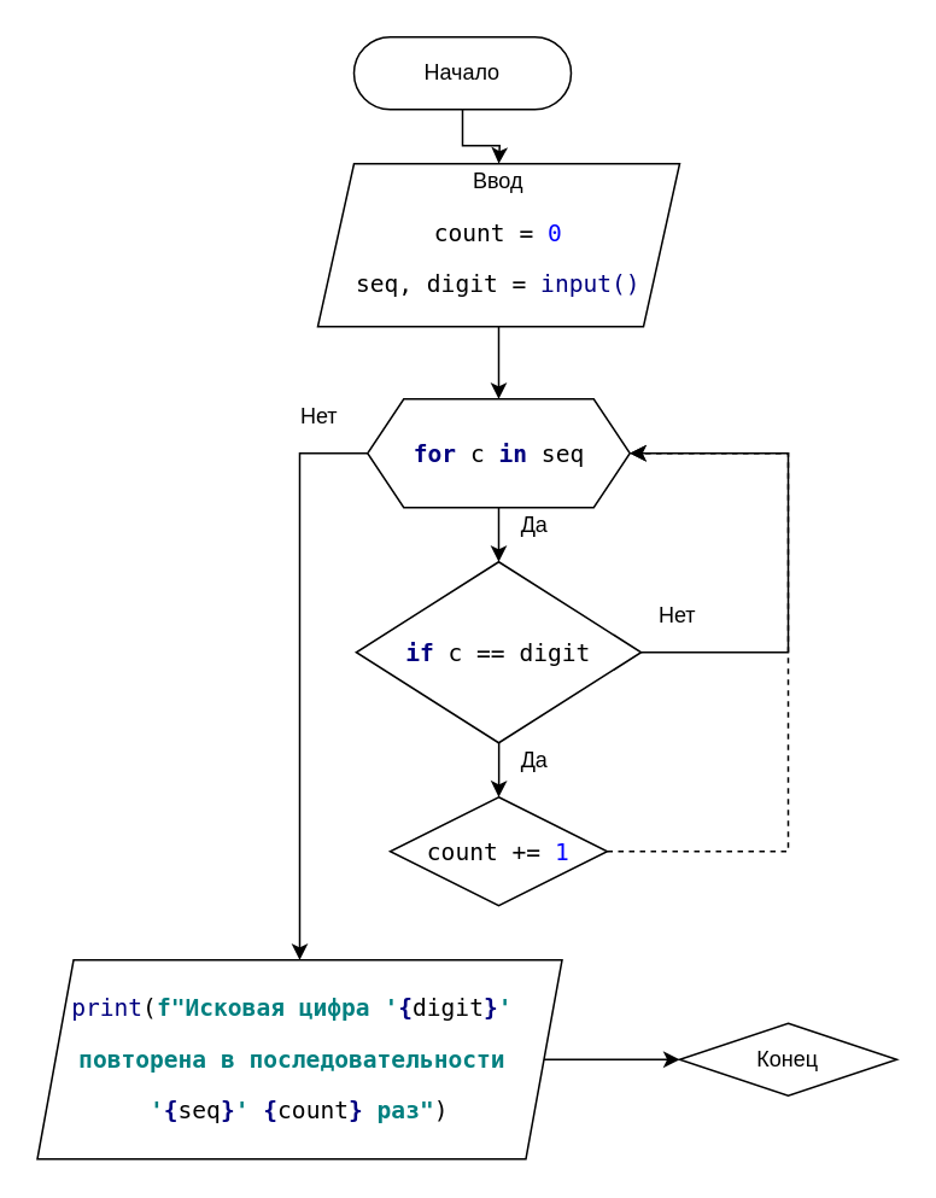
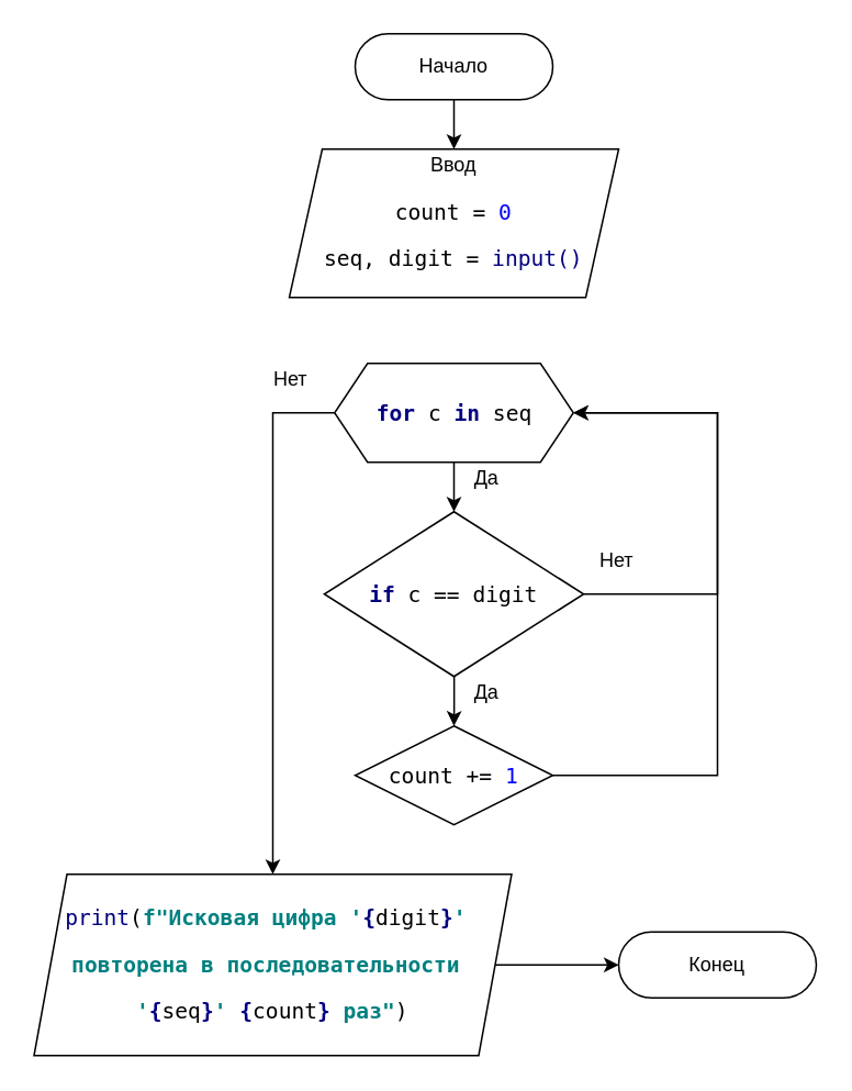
  <mxCell id="0" />
  <mxCell id="1" parent="0" />
  <mxCell id="2" style="edgeStyle=orthogonalEdgeStyle;rounded=0;orthogonalLoop=1;jettySize=auto;html=1;entryX=0.5;entryY=0;entryDx=0;entryDy=0;" edge="1" parent="1" source="3"><mxGeometry relative="1" as="geometry"><mxPoint x="275" y="90" as="targetPoint" /></mxGeometry></mxCell>
- <mxCell id="3" value="Начало" style="rounded=1;whiteSpace=wrap;html=1;fontSize=12;glass=0;strokeWidth=1;shadow=0;arcSize=50;" vertex="1" parent="1"><mxGeometry x="195" y="20" width="120" height="40" as="geometry" /></mxCell>
- <mxCell id="4" value="" style="edgeStyle=orthogonalEdgeStyle;rounded=0;orthogonalLoop=1;jettySize=auto;html=1;" edge="1" parent="1" source="5" target="8"><mxGeometry relative="1" as="geometry" /></mxCell>
+ <mxCell id="3" value="Начало" style="rounded=1;whiteSpace=wrap;html=1;fontSize=12;glass=0;strokeWidth=1;shadow=0;arcSize=50;" vertex="1" parent="1"><mxGeometry x="215" y="20" width="120" height="40" as="geometry" /></mxCell>
  <mxCell id="5" value="Ввод&lt;br&gt;&lt;pre style=&quot;background-color: rgb(255 , 255 , 255) ; font-family: &amp;#34;jetbrains mono&amp;#34; , monospace ; font-size: 9.8pt&quot;&gt;&lt;pre style=&quot;font-family: &amp;#34;jetbrains mono&amp;#34; , monospace ; font-size: 9.8pt&quot;&gt;count = &lt;span style=&quot;color: rgb(0 , 0 , 255)&quot;&gt;0&lt;/span&gt;&lt;/pre&gt;&lt;/pre&gt;&lt;pre style=&quot;background-color: rgb(255 , 255 , 255) ; font-family: &amp;#34;jetbrains mono&amp;#34; , monospace ; font-size: 9.8pt&quot;&gt;&lt;pre style=&quot;font-family: &amp;#34;jetbrains mono&amp;#34; , monospace ; font-size: 9.8pt&quot;&gt;&lt;span style=&quot;font-family: &amp;#34;jetbrains mono&amp;#34; , monospace ; font-size: 9.8pt&quot;&gt;seq, digit&lt;/span&gt; = &lt;span style=&quot;color: rgb(0 , 0 , 128) ; font-family: &amp;#34;jetbrains mono&amp;#34; , monospace ; font-size: 9.8pt&quot;&gt;input()&lt;/span&gt;&lt;/pre&gt;&lt;/pre&gt;" style="shape=parallelogram;perimeter=parallelogramPerimeter;whiteSpace=wrap;html=1;fixedSize=1;rounded=0;shadow=0;strokeWidth=1;glass=0;arcSize=50;" vertex="1" parent="1"><mxGeometry x="175" y="90" width="200" height="90" as="geometry" /></mxCell>
  <mxCell id="6" value="" style="edgeStyle=orthogonalEdgeStyle;rounded=0;orthogonalLoop=1;jettySize=auto;html=1;" edge="1" parent="1" source="8"><mxGeometry relative="1" as="geometry"><mxPoint x="275" y="310" as="targetPoint" /></mxGeometry></mxCell>
  <mxCell id="7" style="edgeStyle=orthogonalEdgeStyle;rounded=0;orthogonalLoop=1;jettySize=auto;html=1;entryX=0.5;entryY=0;entryDx=0;entryDy=0;" edge="1" parent="1" source="8" target="20"><mxGeometry relative="1" as="geometry"><Array as="points"><mxPoint x="165" y="250" /><mxPoint x="165" y="530" /></Array></mxGeometry></mxCell>
  <mxCell id="8" value="&lt;pre style=&quot;background-color: rgb(255 , 255 , 255) ; font-family: &amp;#34;jetbrains mono&amp;#34; , monospace ; font-size: 9.8pt&quot;&gt;&lt;pre style=&quot;font-family: &amp;#34;jetbrains mono&amp;#34; , monospace ; font-size: 9.8pt&quot;&gt;&lt;span style=&quot;color: rgb(0 , 0 , 128) ; font-weight: bold&quot;&gt;for &lt;/span&gt;c &lt;span style=&quot;color: rgb(0 , 0 , 128) ; font-weight: bold&quot;&gt;in &lt;/span&gt;seq&lt;/pre&gt;&lt;/pre&gt;" style="shape=hexagon;perimeter=hexagonPerimeter2;whiteSpace=wrap;html=1;fixedSize=1;" vertex="1" parent="1"><mxGeometry x="202.5" y="220" width="145" height="60" as="geometry" /></mxCell>
  <mxCell id="9" value="Да" style="text;html=1;strokeColor=none;fillColor=none;align=center;verticalAlign=middle;whiteSpace=wrap;rounded=0;" vertex="1" parent="1"><mxGeometry x="275" y="280" width="40" height="20" as="geometry" /></mxCell>
  <mxCell id="10" value="Нет" style="text;html=1;strokeColor=none;fillColor=none;align=center;verticalAlign=middle;whiteSpace=wrap;rounded=0;" vertex="1" parent="1"><mxGeometry x="156.25" y="220" width="40" height="20" as="geometry" /></mxCell>
  <mxCell id="11" value="" style="edgeStyle=orthogonalEdgeStyle;rounded=0;orthogonalLoop=1;jettySize=auto;html=1;" edge="1" parent="1" source="13" target="17"><mxGeometry relative="1" as="geometry" /></mxCell>
  <mxCell id="12" style="edgeStyle=orthogonalEdgeStyle;rounded=0;orthogonalLoop=1;jettySize=auto;html=1;entryX=1;entryY=0.5;entryDx=0;entryDy=0;" edge="1" parent="1" source="13" target="8"><mxGeometry relative="1" as="geometry"><Array as="points"><mxPoint x="435" y="360" /><mxPoint x="435" y="250" /></Array></mxGeometry></mxCell>
  <mxCell id="13" value="&lt;pre style=&quot;background-color: rgb(255 , 255 , 255) ; font-family: &amp;#34;jetbrains mono&amp;#34; , monospace ; font-size: 9.8pt&quot;&gt;&lt;pre style=&quot;font-family: &amp;#34;jetbrains mono&amp;#34; , monospace ; font-size: 9.8pt&quot;&gt;&lt;span style=&quot;color: rgb(0 , 0 , 128) ; font-weight: bold&quot;&gt;if &lt;/span&gt;c == digit&lt;/pre&gt;&lt;/pre&gt;" style="rhombus;whiteSpace=wrap;html=1;rounded=0;glass=0;" vertex="1" parent="1"><mxGeometry x="196.25" y="310" width="157.5" height="100" as="geometry" /></mxCell>
- <mxCell id="14" value="Конец" style="rhombus;whiteSpace=wrap;html=1;fontSize=12;glass=0;strokeWidth=1;shadow=0;arcSize=50;" vertex="1" parent="1"><mxGeometry x="375" y="565" width="120" height="40" as="geometry" /></mxCell>
+ <mxCell id="14" value="Конец" style="rounded=1;whiteSpace=wrap;html=1;fontSize=12;glass=0;strokeWidth=1;shadow=0;arcSize=50;" vertex="1" parent="1"><mxGeometry x="375" y="565" width="120" height="40" as="geometry" /></mxCell>
  <mxCell id="15" value="Да" style="text;html=1;strokeColor=none;fillColor=none;align=center;verticalAlign=middle;whiteSpace=wrap;rounded=0;" vertex="1" parent="1"><mxGeometry x="275" y="410" width="40" height="20" as="geometry" /></mxCell>
- <mxCell id="16" style="edgeStyle=orthogonalEdgeStyle;rounded=0;orthogonalLoop=1;jettySize=auto;html=1;entryX=1;entryY=0.5;entryDx=0;entryDy=0;dashed=1;" edge="1" parent="1" source="17" target="8"><mxGeometry relative="1" as="geometry"><Array as="points"><mxPoint x="435" y="470" /><mxPoint x="435" y="250" /></Array></mxGeometry></mxCell>
+ <mxCell id="16" style="edgeStyle=orthogonalEdgeStyle;rounded=0;orthogonalLoop=1;jettySize=auto;html=1;entryX=1;entryY=0.5;entryDx=0;entryDy=0;" edge="1" parent="1" source="17" target="8"><mxGeometry relative="1" as="geometry"><Array as="points"><mxPoint x="435" y="470" /><mxPoint x="435" y="250" /></Array></mxGeometry></mxCell>
  <mxCell id="17" value="&lt;pre style=&quot;background-color: rgb(255 , 255 , 255) ; font-family: &amp;#34;jetbrains mono&amp;#34; , monospace ; font-size: 9.8pt&quot;&gt;count += &lt;span style=&quot;color: rgb(0 , 0 , 255)&quot;&gt;1&lt;/span&gt;&lt;/pre&gt;" style="rhombus;whiteSpace=wrap;html=1;" vertex="1" parent="1"><mxGeometry x="215" y="440" width="120" height="60" as="geometry" /></mxCell>
  <mxCell id="18" value="Нет" style="text;html=1;strokeColor=none;fillColor=none;align=center;verticalAlign=middle;whiteSpace=wrap;rounded=0;" vertex="1" parent="1"><mxGeometry x="353.75" y="330" width="40" height="20" as="geometry" /></mxCell>
  <mxCell id="19" value="" style="edgeStyle=orthogonalEdgeStyle;rounded=0;orthogonalLoop=1;jettySize=auto;html=1;" edge="1" parent="1" source="20" target="14"><mxGeometry relative="1" as="geometry" /></mxCell>
  <mxCell id="20" value="&lt;pre style=&quot;background-color: rgb(255 , 255 , 255) ; font-family: &amp;#34;jetbrains mono&amp;#34; , monospace ; font-size: 9.8pt&quot;&gt;&lt;span style=&quot;color: rgb(0 , 0 , 128)&quot;&gt;print&lt;/span&gt;(&lt;span style=&quot;color: rgb(0 , 128 , 128) ; font-weight: bold&quot;&gt;f&quot;Исковая цифра '&lt;/span&gt;&lt;span style=&quot;color: rgb(0 , 0 , 128) ; font-weight: bold&quot;&gt;{&lt;/span&gt;digit&lt;span style=&quot;color: rgb(0 , 0 , 128) ; font-weight: bold&quot;&gt;}&lt;/span&gt;&lt;span style=&quot;color: rgb(0 , 128 , 128) ; font-weight: bold&quot;&gt;'&amp;nbsp;&lt;/span&gt;&lt;/pre&gt;&lt;pre style=&quot;background-color: rgb(255 , 255 , 255) ; font-family: &amp;#34;jetbrains mono&amp;#34; , monospace ; font-size: 9.8pt&quot;&gt;&lt;span style=&quot;color: rgb(0 , 128 , 128) ; font-weight: bold&quot;&gt;повторена в последовательности&amp;nbsp;&lt;/span&gt;&lt;/pre&gt;&lt;pre style=&quot;background-color: rgb(255 , 255 , 255) ; font-family: &amp;#34;jetbrains mono&amp;#34; , monospace ; font-size: 9.8pt&quot;&gt;&lt;span style=&quot;color: rgb(0 , 128 , 128) ; font-weight: bold&quot;&gt;'&lt;/span&gt;&lt;span style=&quot;color: rgb(0 , 0 , 128) ; font-weight: bold&quot;&gt;{&lt;/span&gt;seq&lt;span style=&quot;color: rgb(0 , 0 , 128) ; font-weight: bold&quot;&gt;}&lt;/span&gt;&lt;span style=&quot;color: rgb(0 , 128 , 128) ; font-weight: bold&quot;&gt;' &lt;/span&gt;&lt;span style=&quot;color: rgb(0 , 0 , 128) ; font-weight: bold&quot;&gt;{&lt;/span&gt;count&lt;span style=&quot;color: rgb(0 , 0 , 128) ; font-weight: bold&quot;&gt;}&lt;/span&gt;&lt;span style=&quot;color: rgb(0 , 128 , 128) ; font-weight: bold&quot;&gt; раз&quot;&lt;/span&gt;)&lt;/pre&gt;" style="shape=parallelogram;perimeter=parallelogramPerimeter;whiteSpace=wrap;html=1;fixedSize=1;" vertex="1" parent="1"><mxGeometry x="20" y="530" width="290" height="110" as="geometry" /></mxCell>
